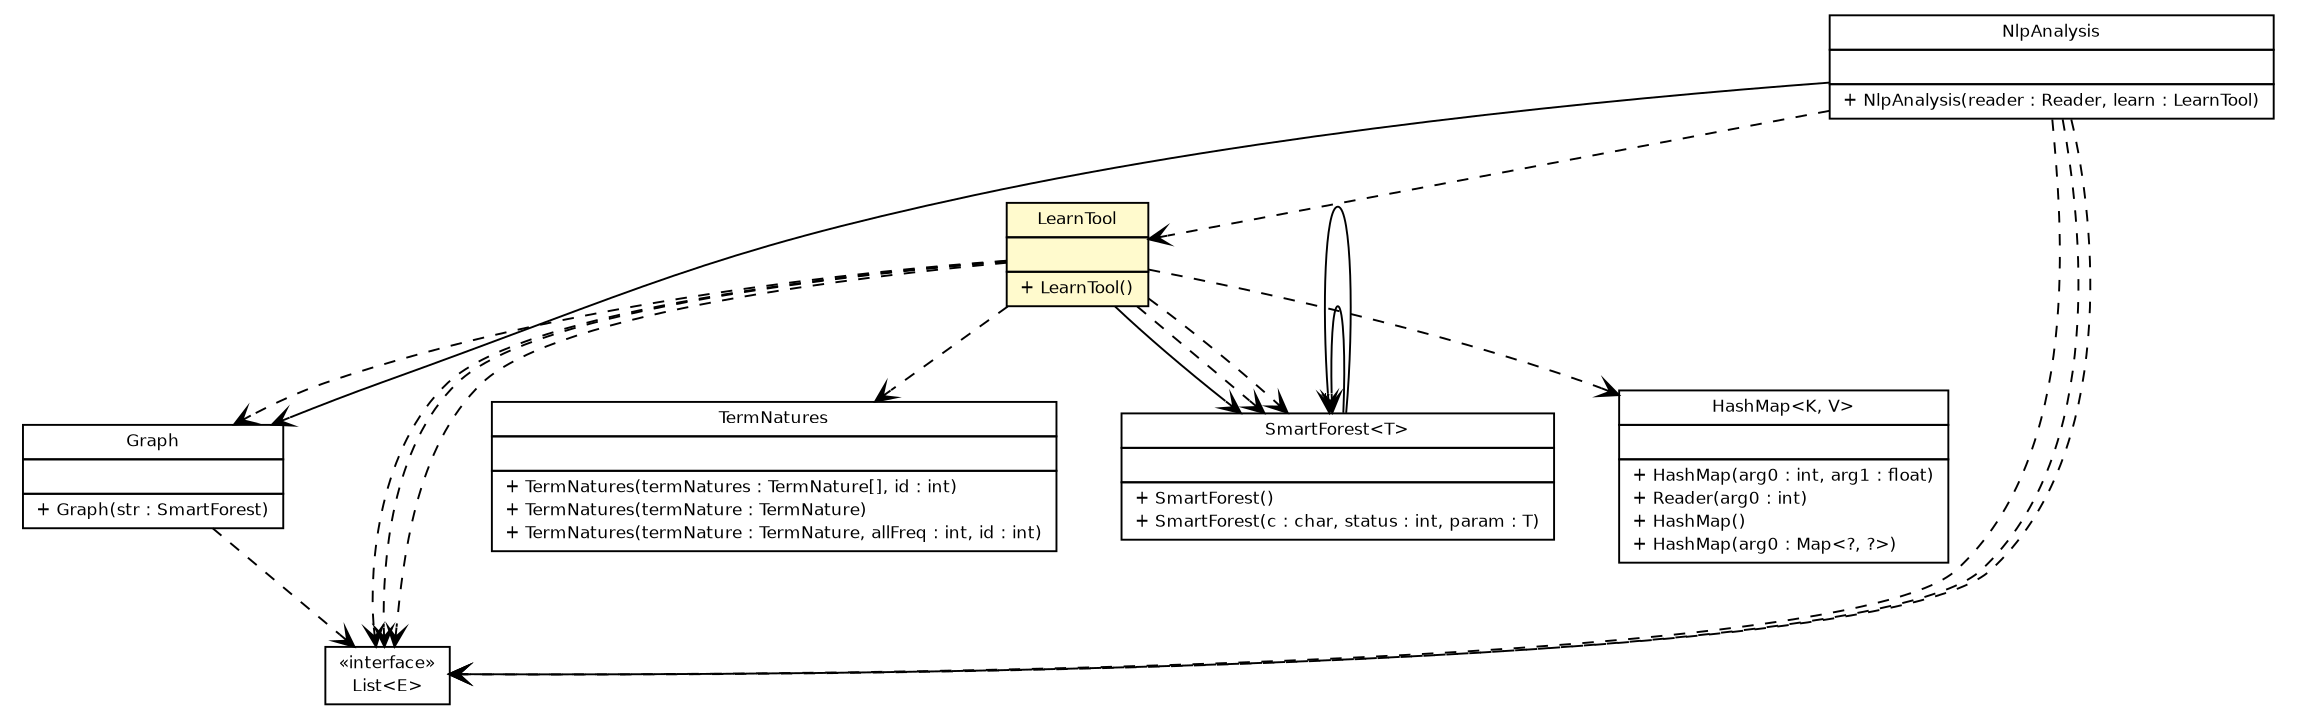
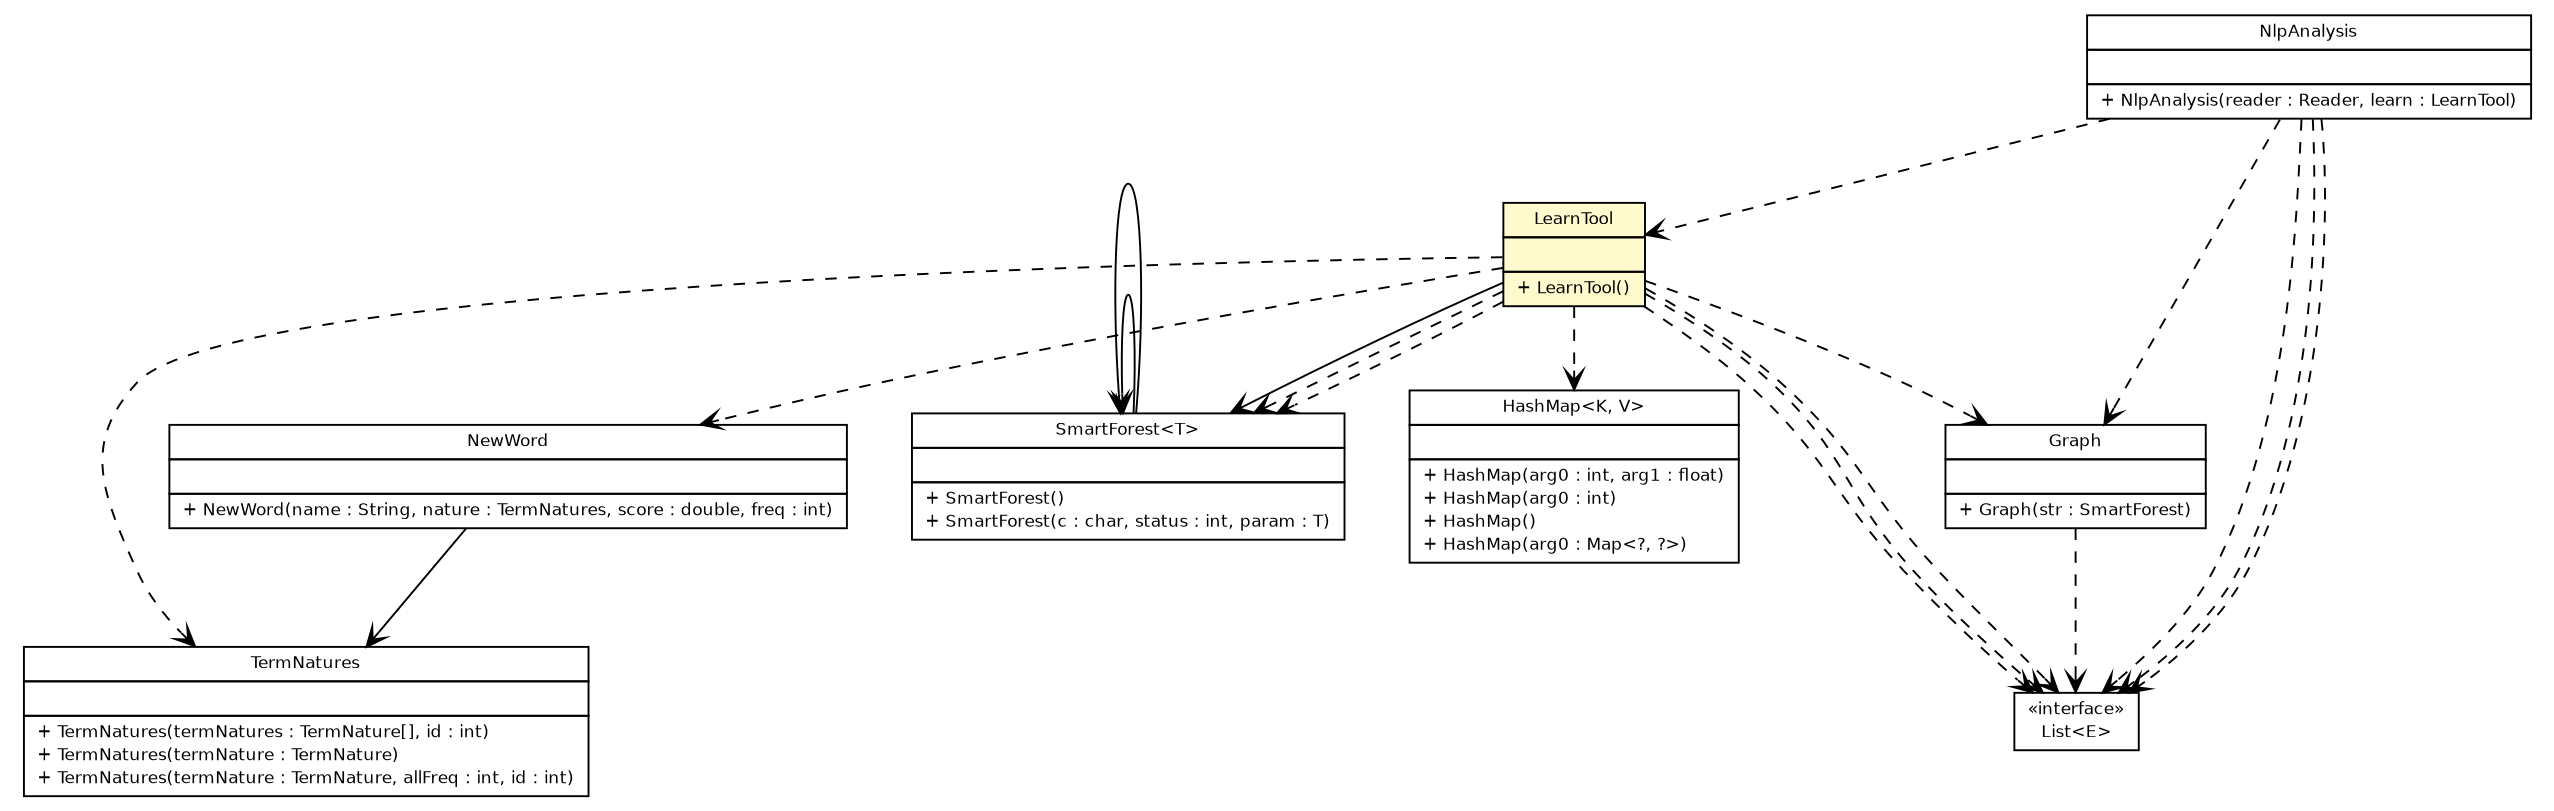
  digraph {
    node [fontcolor=black fontname=Helvetica fontsize=9.0 shape=plaintext]
    edge [arrowhead=open color=black fontcolor=black fontname=Helvetica fontsize=10.0 headport=p labelfontname=Helvetica labelfontsize=10 style=dashed tailport=p]
    n1 [label=<<table border="0" cellborder="1" cellspacing="0" cellpadding="2" port="p" href="./NlpAnalysis.html"> 		<tr><td><table border="0" cellspacing="0" cellpadding="1"> 			<tr><td> NlpAnalysis </td></tr> 		</table></td></tr> 		<tr><td><table border="0" cellspacing="0" cellpadding="1"> 			<tr><td align="left">  </td></tr> 		</table></td></tr> 		<tr><td><table border="0" cellspacing="0" cellpadding="1"> 			<tr><td align="left"> + NlpAnalysis(reader : Reader, learn : LearnTool) </td></tr> 		</table></td></tr> 		</table>>]
    n2 [label=<<table border="0" cellborder="1" cellspacing="0" cellpadding="2" port="p" bgcolor="lemonChiffon" href="./LearnTool.html"> 		<tr><td><table border="0" cellspacing="0" cellpadding="1"> 			<tr><td> LearnTool </td></tr> 		</table></td></tr> 		<tr><td><table border="0" cellspacing="0" cellpadding="1"> 			<tr><td align="left">  </td></tr> 		</table></td></tr> 		<tr><td><table border="0" cellspacing="0" cellpadding="1"> 			<tr><td align="left"> + LearnTool() </td></tr> 		</table></td></tr> 		</table>>]
    n3 [label=<<table border="0" cellborder="1" cellspacing="0" cellpadding="2" port="p" href="../domain/Graph.html"> 		<tr><td><table border="0" cellspacing="0" cellpadding="1"> 			<tr><td> Graph </td></tr> 		</table></td></tr> 		<tr><td><table border="0" cellspacing="0" cellpadding="1"> 			<tr><td align="left">  </td></tr> 		</table></td></tr> 		<tr><td><table border="0" cellspacing="0" cellpadding="1"> 			<tr><td align="left"> + Graph(str : SmartForest) </td></tr> 		</table></td></tr> 		</table>>]
    n4 [label=<<table border="0" cellborder="1" cellspacing="0" cellpadding="2" port="p" href="http://java.sun.com/j2se/1.4.2/docs/api/java/util/List.html"> 		<tr><td><table border="0" cellspacing="0" cellpadding="1"> 			<tr><td> &laquo;interface&raquo; </td></tr> 			<tr><td> List&lt;E&gt; </td></tr> 		</table></td></tr> 		</table>>]
+   n5 [label=<<table border="0" cellborder="1" cellspacing="0" cellpadding="2" port="p" href="../domain/NewWord.html"> 		<tr><td><table border="0" cellspacing="0" cellpadding="1"> 			<tr><td> NewWord </td></tr> 		</table></td></tr> 		<tr><td><table border="0" cellspacing="0" cellpadding="1"> 			<tr><td align="left">  </td></tr> 		</table></td></tr> 		<tr><td><table border="0" cellspacing="0" cellpadding="1"> 			<tr><td align="left"> + NewWord(name : String, nature : TermNatures, score : double, freq : int) </td></tr> 		</table></td></tr> 		</table>>]
    n6 [label=<<table border="0" cellborder="1" cellspacing="0" cellpadding="2" port="p" href="../domain/TermNatures.html"> 		<tr><td><table border="0" cellspacing="0" cellpadding="1"> 			<tr><td> TermNatures </td></tr> 		</table></td></tr> 		<tr><td><table border="0" cellspacing="0" cellpadding="1"> 			<tr><td align="left">  </td></tr> 		</table></td></tr> 		<tr><td><table border="0" cellspacing="0" cellpadding="1"> 			<tr><td align="left"> + TermNatures(termNatures : TermNature[], id : int) </td></tr> 			<tr><td align="left"> + TermNatures(termNature : TermNature) </td></tr> 			<tr><td align="left"> + TermNatures(termNature : TermNature, allFreq : int, id : int) </td></tr> 		</table></td></tr> 		</table>>]
    n7 [label=<<table border="0" cellborder="1" cellspacing="0" cellpadding="2" port="p" href="../treeSplit/SmartForest.html"> 		<tr><td><table border="0" cellspacing="0" cellpadding="1"> 			<tr><td> SmartForest&lt;T&gt; </td></tr> 		</table></td></tr> 		<tr><td><table border="0" cellspacing="0" cellpadding="1"> 			<tr><td align="left">  </td></tr> 		</table></td></tr> 		<tr><td><table border="0" cellspacing="0" cellpadding="1"> 			<tr><td align="left"> + SmartForest() </td></tr> 			<tr><td align="left"> + SmartForest(c : char, status : int, param : T) </td></tr> 		</table></td></tr> 		</table>>]
-   n8 [label=<<table border="0" cellborder="1" cellspacing="0" cellpadding="2" port="p" href="http://java.sun.com/j2se/1.4.2/docs/api/java/util/HashMap.html"> 		<tr><td><table border="0" cellspacing="0" cellpadding="1"> 			<tr><td> HashMap&lt;K, V&gt; </td></tr> 		</table></td></tr> 		<tr><td><table border="0" cellspacing="0" cellpadding="1"> 			<tr><td align="left">  </td></tr> 		</table></td></tr> 		<tr><td><table border="0" cellspacing="0" cellpadding="1"> 			<tr><td align="left"> + HashMap(arg0 : int, arg1 : float) </td></tr> 			<tr><td align="left"> + Reader(arg0 : int) </td></tr> 			<tr><td align="left"> + HashMap() </td></tr> 			<tr><td align="left"> + HashMap(arg0 : Map&lt;?, ?&gt;) </td></tr> 		</table></td></tr> 		</table>>]
+   n8 [label=<<table border="0" cellborder="1" cellspacing="0" cellpadding="2" port="p" href="http://java.sun.com/j2se/1.4.2/docs/api/java/util/HashMap.html"> 		<tr><td><table border="0" cellspacing="0" cellpadding="1"> 			<tr><td> HashMap&lt;K, V&gt; </td></tr> 		</table></td></tr> 		<tr><td><table border="0" cellspacing="0" cellpadding="1"> 			<tr><td align="left">  </td></tr> 		</table></td></tr> 		<tr><td><table border="0" cellspacing="0" cellpadding="1"> 			<tr><td align="left"> + HashMap(arg0 : int, arg1 : float) </td></tr> 			<tr><td align="left"> + HashMap(arg0 : int) </td></tr> 			<tr><td align="left"> + HashMap() </td></tr> 			<tr><td align="left"> + HashMap(arg0 : Map&lt;?, ?&gt;) </td></tr> 		</table></td></tr> 		</table>>]
    n1 -> n2
-   n1 -> n3 [style=solid]
+   n1 -> n3
    n1 -> n4
    n1 -> n4
    n1 -> n4
    n2 -> n3
    n2 -> n4
    n2 -> n4
    n2 -> n4
+   n2 -> n5
    n2 -> n6
    n2 -> n7 [style=""]
    n2 -> n7
    n2 -> n7
    n2 -> n8
    n3 -> n4
+   n5 -> n6 [style=""]
    n7 -> n7 [headlabel="*" style=""]
    n7 -> n7 [style=""]
  }
